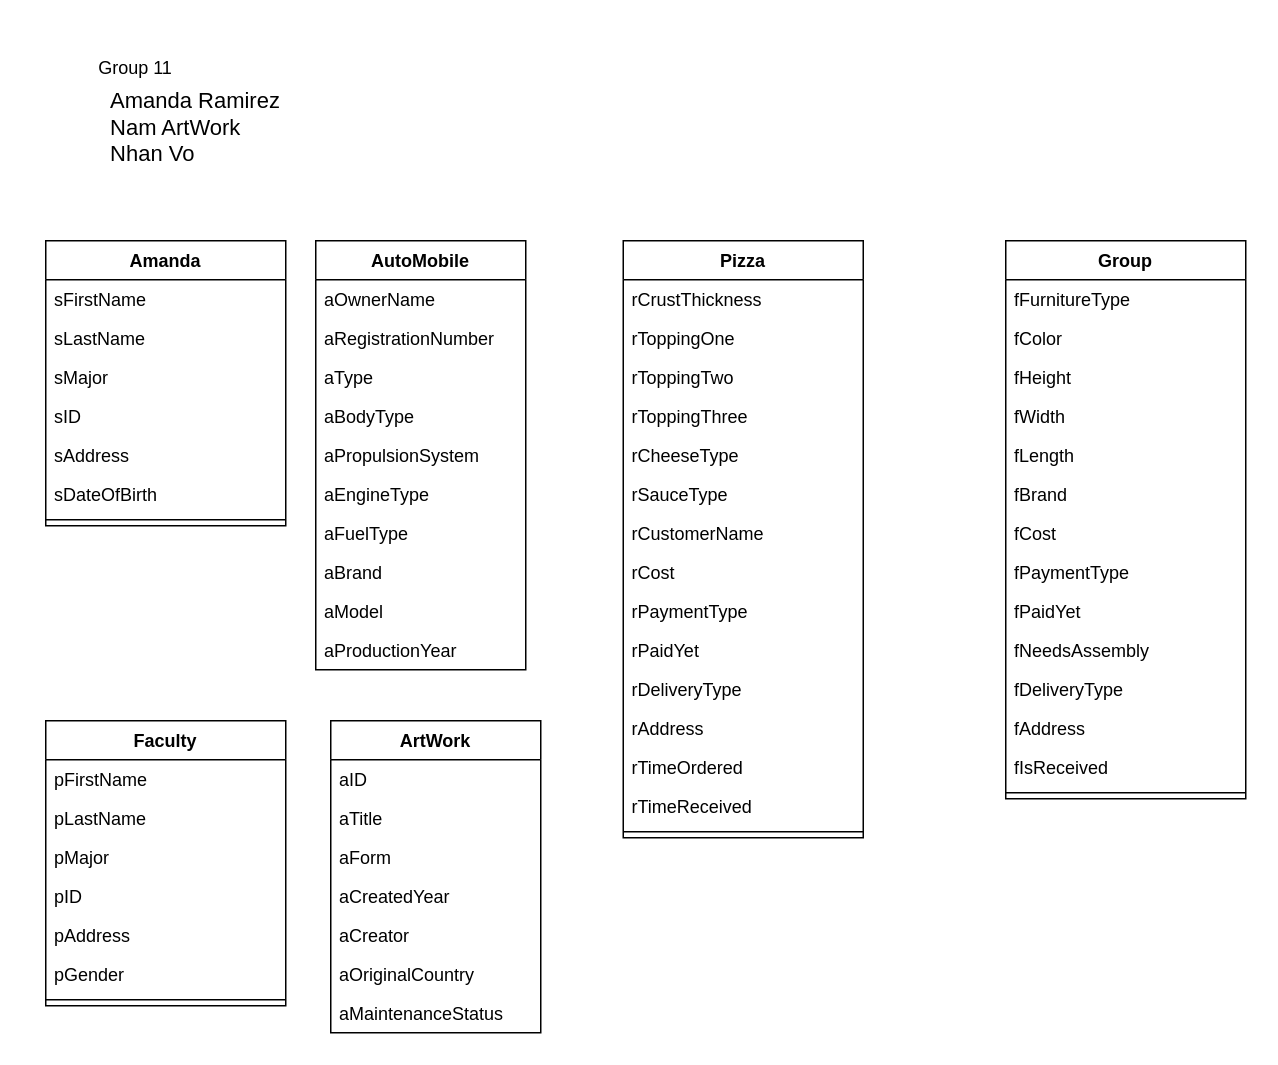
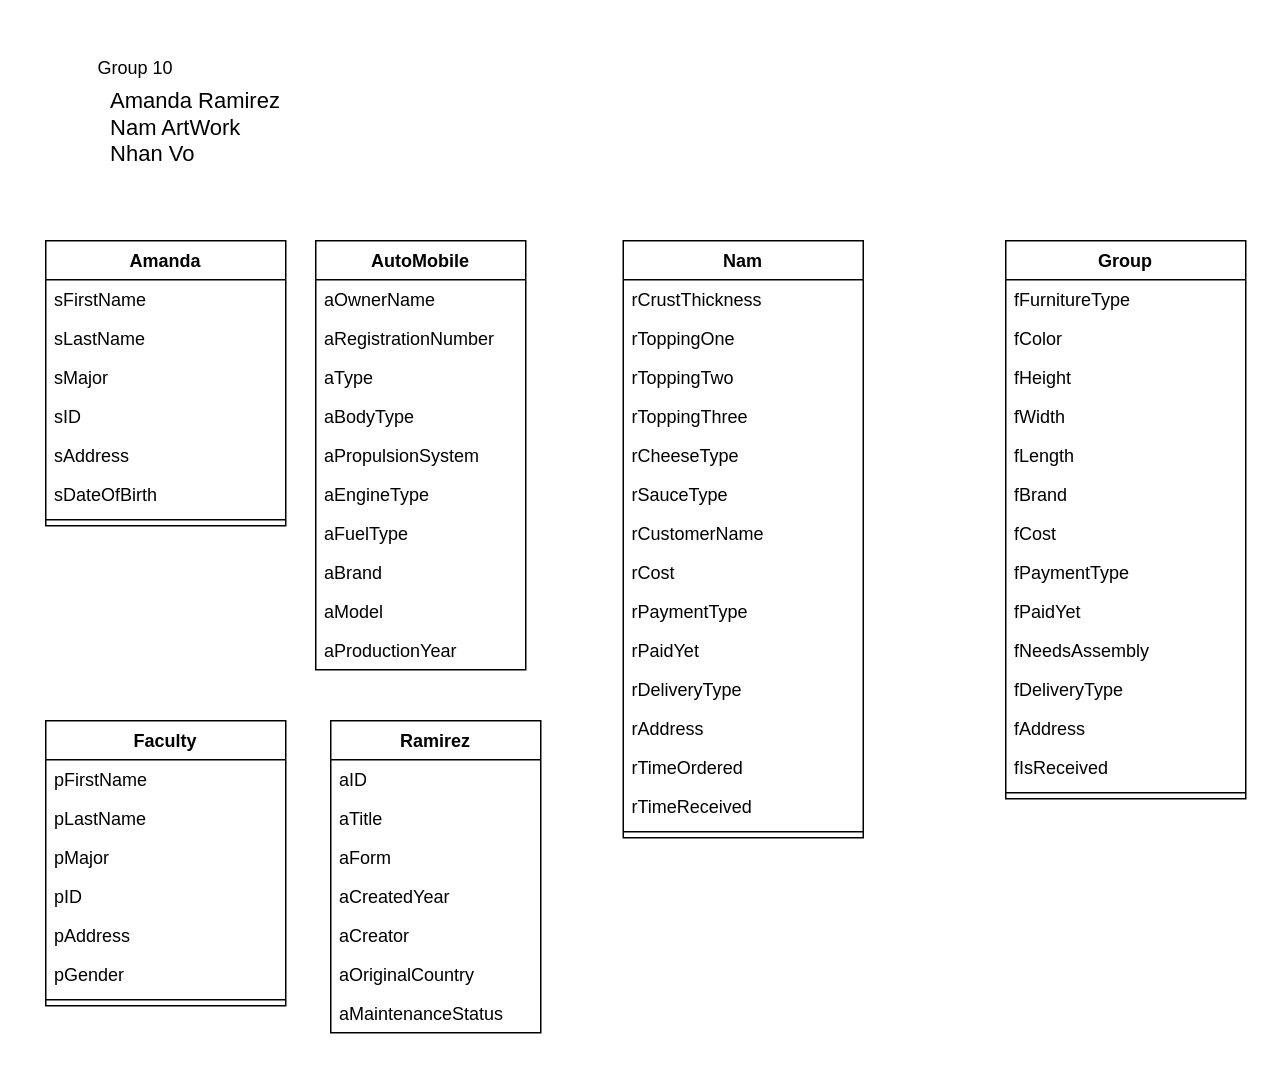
  <mxCell id="0" />
  <mxCell id="1" parent="0" />
  <mxCell id="2" value="Amanda" style="swimlane;fontStyle=1;align=center;verticalAlign=top;childLayout=stackLayout;horizontal=1;startSize=26;horizontalStack=0;resizeParent=1;resizeParentMax=0;resizeLast=0;collapsible=1;marginBottom=0;" vertex="1" parent="1"><mxGeometry x="30" y="160" width="160" height="190" as="geometry" /></mxCell>
  <mxCell id="3" value="sFirstName" style="text;strokeColor=none;fillColor=none;align=left;verticalAlign=top;spacingLeft=4;spacingRight=4;overflow=hidden;rotatable=0;points=[[0,0.5],[1,0.5]];portConstraint=eastwest;" vertex="1" parent="2"><mxGeometry y="26" width="160" height="26" as="geometry" /></mxCell>
  <mxCell id="4" value="sLastName" style="text;strokeColor=none;fillColor=none;align=left;verticalAlign=top;spacingLeft=4;spacingRight=4;overflow=hidden;rotatable=0;points=[[0,0.5],[1,0.5]];portConstraint=eastwest;" vertex="1" parent="2"><mxGeometry y="52" width="160" height="26" as="geometry" /></mxCell>
  <mxCell id="5" value="sMajor" style="text;strokeColor=none;fillColor=none;align=left;verticalAlign=top;spacingLeft=4;spacingRight=4;overflow=hidden;rotatable=0;points=[[0,0.5],[1,0.5]];portConstraint=eastwest;" vertex="1" parent="2"><mxGeometry y="78" width="160" height="26" as="geometry" /></mxCell>
  <mxCell id="6" value="sID" style="text;strokeColor=none;fillColor=none;align=left;verticalAlign=top;spacingLeft=4;spacingRight=4;overflow=hidden;rotatable=0;points=[[0,0.5],[1,0.5]];portConstraint=eastwest;" vertex="1" parent="2"><mxGeometry y="104" width="160" height="26" as="geometry" /></mxCell>
  <mxCell id="7" value="sAddress" style="text;strokeColor=none;fillColor=none;align=left;verticalAlign=top;spacingLeft=4;spacingRight=4;overflow=hidden;rotatable=0;points=[[0,0.5],[1,0.5]];portConstraint=eastwest;" vertex="1" parent="2"><mxGeometry y="130" width="160" height="26" as="geometry" /></mxCell>
  <mxCell id="8" value="sDateOfBirth" style="text;strokeColor=none;fillColor=none;align=left;verticalAlign=top;spacingLeft=4;spacingRight=4;overflow=hidden;rotatable=0;points=[[0,0.5],[1,0.5]];portConstraint=eastwest;" vertex="1" parent="2"><mxGeometry y="156" width="160" height="26" as="geometry" /></mxCell>
  <mxCell id="9" value="" style="line;strokeWidth=1;fillColor=none;align=left;verticalAlign=middle;spacingTop=-1;spacingLeft=3;spacingRight=3;rotatable=0;labelPosition=right;points=[];portConstraint=eastwest;" vertex="1" parent="2"><mxGeometry y="182" width="160" height="8" as="geometry" /></mxCell>
  <mxCell id="10" value="AutoMobile" style="swimlane;fontStyle=1;childLayout=stackLayout;horizontal=1;startSize=26;fillColor=none;horizontalStack=0;resizeParent=1;resizeParentMax=0;resizeLast=0;collapsible=1;marginBottom=0;" vertex="1" parent="1"><mxGeometry x="210" y="160" width="140" height="286" as="geometry" /></mxCell>
  <mxCell id="11" value="aOwnerName" style="text;strokeColor=none;fillColor=none;align=left;verticalAlign=top;spacingLeft=4;spacingRight=4;overflow=hidden;rotatable=0;points=[[0,0.5],[1,0.5]];portConstraint=eastwest;" vertex="1" parent="10"><mxGeometry y="26" width="140" height="26" as="geometry" /></mxCell>
  <mxCell id="12" value="aRegistrationNumber" style="text;strokeColor=none;fillColor=none;align=left;verticalAlign=top;spacingLeft=4;spacingRight=4;overflow=hidden;rotatable=0;points=[[0,0.5],[1,0.5]];portConstraint=eastwest;" vertex="1" parent="10"><mxGeometry y="52" width="140" height="26" as="geometry" /></mxCell>
  <mxCell id="13" value="aType" style="text;strokeColor=none;fillColor=none;align=left;verticalAlign=top;spacingLeft=4;spacingRight=4;overflow=hidden;rotatable=0;points=[[0,0.5],[1,0.5]];portConstraint=eastwest;" vertex="1" parent="10"><mxGeometry y="78" width="140" height="26" as="geometry" /></mxCell>
  <mxCell id="14" value="aBodyType" style="text;strokeColor=none;fillColor=none;align=left;verticalAlign=top;spacingLeft=4;spacingRight=4;overflow=hidden;rotatable=0;points=[[0,0.5],[1,0.5]];portConstraint=eastwest;" vertex="1" parent="10"><mxGeometry y="104" width="140" height="26" as="geometry" /></mxCell>
  <mxCell id="15" value="aPropulsionSystem" style="text;strokeColor=none;fillColor=none;align=left;verticalAlign=top;spacingLeft=4;spacingRight=4;overflow=hidden;rotatable=0;points=[[0,0.5],[1,0.5]];portConstraint=eastwest;" vertex="1" parent="10"><mxGeometry y="130" width="140" height="26" as="geometry" /></mxCell>
  <mxCell id="16" value="aEngineType" style="text;strokeColor=none;fillColor=none;align=left;verticalAlign=top;spacingLeft=4;spacingRight=4;overflow=hidden;rotatable=0;points=[[0,0.5],[1,0.5]];portConstraint=eastwest;" vertex="1" parent="10"><mxGeometry y="156" width="140" height="26" as="geometry" /></mxCell>
  <mxCell id="17" value="aFuelType" style="text;strokeColor=none;fillColor=none;align=left;verticalAlign=top;spacingLeft=4;spacingRight=4;overflow=hidden;rotatable=0;points=[[0,0.5],[1,0.5]];portConstraint=eastwest;" vertex="1" parent="10"><mxGeometry y="182" width="140" height="26" as="geometry" /></mxCell>
  <mxCell id="18" value="aBrand" style="text;strokeColor=none;fillColor=none;align=left;verticalAlign=top;spacingLeft=4;spacingRight=4;overflow=hidden;rotatable=0;points=[[0,0.5],[1,0.5]];portConstraint=eastwest;" vertex="1" parent="10"><mxGeometry y="208" width="140" height="26" as="geometry" /></mxCell>
  <mxCell id="19" value="aModel" style="text;strokeColor=none;fillColor=none;align=left;verticalAlign=top;spacingLeft=4;spacingRight=4;overflow=hidden;rotatable=0;points=[[0,0.5],[1,0.5]];portConstraint=eastwest;" vertex="1" parent="10"><mxGeometry y="234" width="140" height="26" as="geometry" /></mxCell>
  <mxCell id="20" value="aProductionYear" style="text;strokeColor=none;fillColor=none;align=left;verticalAlign=top;spacingLeft=4;spacingRight=4;overflow=hidden;rotatable=0;points=[[0,0.5],[1,0.5]];portConstraint=eastwest;" vertex="1" parent="10"><mxGeometry y="260" width="140" height="26" as="geometry" /></mxCell>
  <mxCell id="21" value="Faculty" style="swimlane;fontStyle=1;align=center;verticalAlign=top;childLayout=stackLayout;horizontal=1;startSize=26;horizontalStack=0;resizeParent=1;resizeParentMax=0;resizeLast=0;collapsible=1;marginBottom=0;" vertex="1" parent="1"><mxGeometry x="30" y="480" width="160" height="190" as="geometry" /></mxCell>
  <mxCell id="22" value="pFirstName" style="text;strokeColor=none;fillColor=none;align=left;verticalAlign=top;spacingLeft=4;spacingRight=4;overflow=hidden;rotatable=0;points=[[0,0.5],[1,0.5]];portConstraint=eastwest;" vertex="1" parent="21"><mxGeometry y="26" width="160" height="26" as="geometry" /></mxCell>
  <mxCell id="23" value="pLastName" style="text;strokeColor=none;fillColor=none;align=left;verticalAlign=top;spacingLeft=4;spacingRight=4;overflow=hidden;rotatable=0;points=[[0,0.5],[1,0.5]];portConstraint=eastwest;" vertex="1" parent="21"><mxGeometry y="52" width="160" height="26" as="geometry" /></mxCell>
  <mxCell id="24" value="pMajor" style="text;strokeColor=none;fillColor=none;align=left;verticalAlign=top;spacingLeft=4;spacingRight=4;overflow=hidden;rotatable=0;points=[[0,0.5],[1,0.5]];portConstraint=eastwest;" vertex="1" parent="21"><mxGeometry y="78" width="160" height="26" as="geometry" /></mxCell>
  <mxCell id="25" value="pID" style="text;strokeColor=none;fillColor=none;align=left;verticalAlign=top;spacingLeft=4;spacingRight=4;overflow=hidden;rotatable=0;points=[[0,0.5],[1,0.5]];portConstraint=eastwest;" vertex="1" parent="21"><mxGeometry y="104" width="160" height="26" as="geometry" /></mxCell>
  <mxCell id="26" value="pAddress" style="text;strokeColor=none;fillColor=none;align=left;verticalAlign=top;spacingLeft=4;spacingRight=4;overflow=hidden;rotatable=0;points=[[0,0.5],[1,0.5]];portConstraint=eastwest;" vertex="1" parent="21"><mxGeometry y="130" width="160" height="26" as="geometry" /></mxCell>
  <mxCell id="27" value="pGender" style="text;strokeColor=none;fillColor=none;align=left;verticalAlign=top;spacingLeft=4;spacingRight=4;overflow=hidden;rotatable=0;points=[[0,0.5],[1,0.5]];portConstraint=eastwest;" vertex="1" parent="21"><mxGeometry y="156" width="160" height="26" as="geometry" /></mxCell>
  <mxCell id="28" value="" style="line;strokeWidth=1;fillColor=none;align=left;verticalAlign=middle;spacingTop=-1;spacingLeft=3;spacingRight=3;rotatable=0;labelPosition=right;points=[];portConstraint=eastwest;" vertex="1" parent="21"><mxGeometry y="182" width="160" height="8" as="geometry" /></mxCell>
- <mxCell id="29" value="Pizza" style="swimlane;fontStyle=1;align=center;verticalAlign=top;childLayout=stackLayout;horizontal=1;startSize=26;horizontalStack=0;resizeParent=1;resizeParentMax=0;resizeLast=0;collapsible=1;marginBottom=0;" vertex="1" parent="1"><mxGeometry x="415" y="160" width="160" height="398" as="geometry" /></mxCell>
+ <mxCell id="29" value="Nam" style="swimlane;fontStyle=1;align=center;verticalAlign=top;childLayout=stackLayout;horizontal=1;startSize=26;horizontalStack=0;resizeParent=1;resizeParentMax=0;resizeLast=0;collapsible=1;marginBottom=0;" vertex="1" parent="1"><mxGeometry x="415" y="160" width="160" height="398" as="geometry" /></mxCell>
  <mxCell id="30" value="rCrustThickness" style="text;strokeColor=none;fillColor=none;align=left;verticalAlign=top;spacingLeft=4;spacingRight=4;overflow=hidden;rotatable=0;points=[[0,0.5],[1,0.5]];portConstraint=eastwest;" vertex="1" parent="29"><mxGeometry y="26" width="160" height="26" as="geometry" /></mxCell>
  <mxCell id="31" value="rToppingOne" style="text;strokeColor=none;fillColor=none;align=left;verticalAlign=top;spacingLeft=4;spacingRight=4;overflow=hidden;rotatable=0;points=[[0,0.5],[1,0.5]];portConstraint=eastwest;" vertex="1" parent="29"><mxGeometry y="52" width="160" height="26" as="geometry" /></mxCell>
  <mxCell id="32" value="rToppingTwo" style="text;strokeColor=none;fillColor=none;align=left;verticalAlign=top;spacingLeft=4;spacingRight=4;overflow=hidden;rotatable=0;points=[[0,0.5],[1,0.5]];portConstraint=eastwest;" vertex="1" parent="29"><mxGeometry y="78" width="160" height="26" as="geometry" /></mxCell>
  <mxCell id="33" value="rToppingThree" style="text;strokeColor=none;fillColor=none;align=left;verticalAlign=top;spacingLeft=4;spacingRight=4;overflow=hidden;rotatable=0;points=[[0,0.5],[1,0.5]];portConstraint=eastwest;" vertex="1" parent="29"><mxGeometry y="104" width="160" height="26" as="geometry" /></mxCell>
  <mxCell id="34" value="rCheeseType" style="text;strokeColor=none;fillColor=none;align=left;verticalAlign=top;spacingLeft=4;spacingRight=4;overflow=hidden;rotatable=0;points=[[0,0.5],[1,0.5]];portConstraint=eastwest;" vertex="1" parent="29"><mxGeometry y="130" width="160" height="26" as="geometry" /></mxCell>
  <mxCell id="35" value="rSauceType" style="text;strokeColor=none;fillColor=none;align=left;verticalAlign=top;spacingLeft=4;spacingRight=4;overflow=hidden;rotatable=0;points=[[0,0.5],[1,0.5]];portConstraint=eastwest;" vertex="1" parent="29"><mxGeometry y="156" width="160" height="26" as="geometry" /></mxCell>
  <mxCell id="36" value="rCustomerName" style="text;strokeColor=none;fillColor=none;align=left;verticalAlign=top;spacingLeft=4;spacingRight=4;overflow=hidden;rotatable=0;points=[[0,0.5],[1,0.5]];portConstraint=eastwest;" vertex="1" parent="29"><mxGeometry y="182" width="160" height="26" as="geometry" /></mxCell>
  <mxCell id="37" value="rCost" style="text;strokeColor=none;fillColor=none;align=left;verticalAlign=top;spacingLeft=4;spacingRight=4;overflow=hidden;rotatable=0;points=[[0,0.5],[1,0.5]];portConstraint=eastwest;" vertex="1" parent="29"><mxGeometry y="208" width="160" height="26" as="geometry" /></mxCell>
  <mxCell id="38" value="rPaymentType" style="text;strokeColor=none;fillColor=none;align=left;verticalAlign=top;spacingLeft=4;spacingRight=4;overflow=hidden;rotatable=0;points=[[0,0.5],[1,0.5]];portConstraint=eastwest;" vertex="1" parent="29"><mxGeometry y="234" width="160" height="26" as="geometry" /></mxCell>
  <mxCell id="39" value="rPaidYet" style="text;strokeColor=none;fillColor=none;align=left;verticalAlign=top;spacingLeft=4;spacingRight=4;overflow=hidden;rotatable=0;points=[[0,0.5],[1,0.5]];portConstraint=eastwest;" vertex="1" parent="29"><mxGeometry y="260" width="160" height="26" as="geometry" /></mxCell>
  <mxCell id="40" value="rDeliveryType" style="text;strokeColor=none;fillColor=none;align=left;verticalAlign=top;spacingLeft=4;spacingRight=4;overflow=hidden;rotatable=0;points=[[0,0.5],[1,0.5]];portConstraint=eastwest;" vertex="1" parent="29"><mxGeometry y="286" width="160" height="26" as="geometry" /></mxCell>
  <mxCell id="41" value="rAddress" style="text;strokeColor=none;fillColor=none;align=left;verticalAlign=top;spacingLeft=4;spacingRight=4;overflow=hidden;rotatable=0;points=[[0,0.5],[1,0.5]];portConstraint=eastwest;" vertex="1" parent="29"><mxGeometry y="312" width="160" height="26" as="geometry" /></mxCell>
  <mxCell id="42" value="rTimeOrdered" style="text;strokeColor=none;fillColor=none;align=left;verticalAlign=top;spacingLeft=4;spacingRight=4;overflow=hidden;rotatable=0;points=[[0,0.5],[1,0.5]];portConstraint=eastwest;" vertex="1" parent="29"><mxGeometry y="338" width="160" height="26" as="geometry" /></mxCell>
  <mxCell id="43" value="rTimeReceived" style="text;strokeColor=none;fillColor=none;align=left;verticalAlign=top;spacingLeft=4;spacingRight=4;overflow=hidden;rotatable=0;points=[[0,0.5],[1,0.5]];portConstraint=eastwest;" vertex="1" parent="29"><mxGeometry y="364" width="160" height="26" as="geometry" /></mxCell>
  <mxCell id="44" value="" style="line;strokeWidth=1;fillColor=none;align=left;verticalAlign=middle;spacingTop=-1;spacingLeft=3;spacingRight=3;rotatable=0;labelPosition=right;points=[];portConstraint=eastwest;" vertex="1" parent="29"><mxGeometry y="390" width="160" height="8" as="geometry" /></mxCell>
- <mxCell id="45" value="Group 11" style="text;html=1;strokeColor=none;fillColor=none;align=center;verticalAlign=middle;whiteSpace=wrap;rounded=0;" vertex="1" parent="1"><mxGeometry x="20" y="20" width="140" height="50" as="geometry" /></mxCell>
+ <mxCell id="45" value="Group 10" style="text;html=1;strokeColor=none;fillColor=none;align=center;verticalAlign=middle;whiteSpace=wrap;rounded=0;" vertex="1" parent="1"><mxGeometry x="20" y="20" width="140" height="50" as="geometry" /></mxCell>
  <mxCell id="46" value="Group" style="swimlane;fontStyle=1;align=center;verticalAlign=top;childLayout=stackLayout;horizontal=1;startSize=26;horizontalStack=0;resizeParent=1;resizeParentMax=0;resizeLast=0;collapsible=1;marginBottom=0;" vertex="1" parent="1"><mxGeometry x="670" y="160" width="160" height="372" as="geometry" /></mxCell>
  <mxCell id="47" value="fFurnitureType" style="text;strokeColor=none;fillColor=none;align=left;verticalAlign=top;spacingLeft=4;spacingRight=4;overflow=hidden;rotatable=0;points=[[0,0.5],[1,0.5]];portConstraint=eastwest;" vertex="1" parent="46"><mxGeometry y="26" width="160" height="26" as="geometry" /></mxCell>
  <mxCell id="48" value="fColor" style="text;strokeColor=none;fillColor=none;align=left;verticalAlign=top;spacingLeft=4;spacingRight=4;overflow=hidden;rotatable=0;points=[[0,0.5],[1,0.5]];portConstraint=eastwest;" vertex="1" parent="46"><mxGeometry y="52" width="160" height="26" as="geometry" /></mxCell>
  <mxCell id="49" value="fHeight" style="text;strokeColor=none;fillColor=none;align=left;verticalAlign=top;spacingLeft=4;spacingRight=4;overflow=hidden;rotatable=0;points=[[0,0.5],[1,0.5]];portConstraint=eastwest;" vertex="1" parent="46"><mxGeometry y="78" width="160" height="26" as="geometry" /></mxCell>
  <mxCell id="50" value="fWidth" style="text;strokeColor=none;fillColor=none;align=left;verticalAlign=top;spacingLeft=4;spacingRight=4;overflow=hidden;rotatable=0;points=[[0,0.5],[1,0.5]];portConstraint=eastwest;" vertex="1" parent="46"><mxGeometry y="104" width="160" height="26" as="geometry" /></mxCell>
  <mxCell id="51" value="fLength" style="text;strokeColor=none;fillColor=none;align=left;verticalAlign=top;spacingLeft=4;spacingRight=4;overflow=hidden;rotatable=0;points=[[0,0.5],[1,0.5]];portConstraint=eastwest;" vertex="1" parent="46"><mxGeometry y="130" width="160" height="26" as="geometry" /></mxCell>
  <mxCell id="52" value="fBrand" style="text;strokeColor=none;fillColor=none;align=left;verticalAlign=top;spacingLeft=4;spacingRight=4;overflow=hidden;rotatable=0;points=[[0,0.5],[1,0.5]];portConstraint=eastwest;" vertex="1" parent="46"><mxGeometry y="156" width="160" height="26" as="geometry" /></mxCell>
  <mxCell id="53" value="fCost" style="text;strokeColor=none;fillColor=none;align=left;verticalAlign=top;spacingLeft=4;spacingRight=4;overflow=hidden;rotatable=0;points=[[0,0.5],[1,0.5]];portConstraint=eastwest;" vertex="1" parent="46"><mxGeometry y="182" width="160" height="26" as="geometry" /></mxCell>
  <mxCell id="54" value="fPaymentType" style="text;strokeColor=none;fillColor=none;align=left;verticalAlign=top;spacingLeft=4;spacingRight=4;overflow=hidden;rotatable=0;points=[[0,0.5],[1,0.5]];portConstraint=eastwest;" vertex="1" parent="46"><mxGeometry y="208" width="160" height="26" as="geometry" /></mxCell>
  <mxCell id="55" value="fPaidYet" style="text;strokeColor=none;fillColor=none;align=left;verticalAlign=top;spacingLeft=4;spacingRight=4;overflow=hidden;rotatable=0;points=[[0,0.5],[1,0.5]];portConstraint=eastwest;" vertex="1" parent="46"><mxGeometry y="234" width="160" height="26" as="geometry" /></mxCell>
  <mxCell id="56" value="fNeedsAssembly" style="text;strokeColor=none;fillColor=none;align=left;verticalAlign=top;spacingLeft=4;spacingRight=4;overflow=hidden;rotatable=0;points=[[0,0.5],[1,0.5]];portConstraint=eastwest;" vertex="1" parent="46"><mxGeometry y="260" width="160" height="26" as="geometry" /></mxCell>
  <mxCell id="57" value="fDeliveryType" style="text;strokeColor=none;fillColor=none;align=left;verticalAlign=top;spacingLeft=4;spacingRight=4;overflow=hidden;rotatable=0;points=[[0,0.5],[1,0.5]];portConstraint=eastwest;" vertex="1" parent="46"><mxGeometry y="286" width="160" height="26" as="geometry" /></mxCell>
  <mxCell id="58" value="fAddress" style="text;strokeColor=none;fillColor=none;align=left;verticalAlign=top;spacingLeft=4;spacingRight=4;overflow=hidden;rotatable=0;points=[[0,0.5],[1,0.5]];portConstraint=eastwest;" vertex="1" parent="46"><mxGeometry y="312" width="160" height="26" as="geometry" /></mxCell>
  <mxCell id="59" value="fIsReceived" style="text;strokeColor=none;fillColor=none;align=left;verticalAlign=top;spacingLeft=4;spacingRight=4;overflow=hidden;rotatable=0;points=[[0,0.5],[1,0.5]];portConstraint=eastwest;" vertex="1" parent="46"><mxGeometry y="338" width="160" height="26" as="geometry" /></mxCell>
  <mxCell id="60" value="" style="line;strokeWidth=1;fillColor=none;align=left;verticalAlign=middle;spacingTop=-1;spacingLeft=3;spacingRight=3;rotatable=0;labelPosition=right;points=[];portConstraint=eastwest;" vertex="1" parent="46"><mxGeometry y="364" width="160" height="8" as="geometry" /></mxCell>
  <mxCell id="61" value="&lt;span id=&quot;docs-internal-guid-ba570e27-7fff-c984-1f1b-dee6c9ee83e6&quot;&gt;&lt;span style=&quot;font-size: 11pt ; font-family: &amp;#34;calibri&amp;#34; , sans-serif ; background-color: transparent ; vertical-align: baseline&quot;&gt;Amanda Ramirez&lt;br&gt;&lt;div style=&quot;text-align: left&quot;&gt;&lt;span style=&quot;background-color: transparent ; font-size: 11pt&quot;&gt;Nam ArtWork&lt;/span&gt;&lt;/div&gt;&lt;div style=&quot;text-align: left&quot;&gt;&lt;span style=&quot;background-color: transparent ; font-size: 11pt&quot;&gt;Nhan Vo&lt;/span&gt;&lt;/div&gt;&lt;/span&gt;&lt;/span&gt;" style="text;html=1;strokeColor=none;fillColor=none;align=center;verticalAlign=middle;whiteSpace=wrap;rounded=0;" vertex="1" parent="1"><mxGeometry x="40" y="60" width="180" height="50" as="geometry" /></mxCell>
- <mxCell id="62" value="ArtWork" style="swimlane;fontStyle=1;childLayout=stackLayout;horizontal=1;startSize=26;fillColor=none;horizontalStack=0;resizeParent=1;resizeParentMax=0;resizeLast=0;collapsible=1;marginBottom=0;" vertex="1" parent="1"><mxGeometry x="220" y="480" width="140" height="208" as="geometry" /></mxCell>
+ <mxCell id="62" value="Ramirez" style="swimlane;fontStyle=1;childLayout=stackLayout;horizontal=1;startSize=26;fillColor=none;horizontalStack=0;resizeParent=1;resizeParentMax=0;resizeLast=0;collapsible=1;marginBottom=0;" vertex="1" parent="1"><mxGeometry x="220" y="480" width="140" height="208" as="geometry" /></mxCell>
  <mxCell id="63" value="aID" style="text;strokeColor=none;fillColor=none;align=left;verticalAlign=top;spacingLeft=4;spacingRight=4;overflow=hidden;rotatable=0;points=[[0,0.5],[1,0.5]];portConstraint=eastwest;" vertex="1" parent="62"><mxGeometry y="26" width="140" height="26" as="geometry" /></mxCell>
  <mxCell id="64" value="aTitle" style="text;strokeColor=none;fillColor=none;align=left;verticalAlign=top;spacingLeft=4;spacingRight=4;overflow=hidden;rotatable=0;points=[[0,0.5],[1,0.5]];portConstraint=eastwest;" vertex="1" parent="62"><mxGeometry y="52" width="140" height="26" as="geometry" /></mxCell>
  <mxCell id="65" value="aForm" style="text;strokeColor=none;fillColor=none;align=left;verticalAlign=top;spacingLeft=4;spacingRight=4;overflow=hidden;rotatable=0;points=[[0,0.5],[1,0.5]];portConstraint=eastwest;" vertex="1" parent="62"><mxGeometry y="78" width="140" height="26" as="geometry" /></mxCell>
  <mxCell id="66" value="aCreatedYear" style="text;strokeColor=none;fillColor=none;align=left;verticalAlign=top;spacingLeft=4;spacingRight=4;overflow=hidden;rotatable=0;points=[[0,0.5],[1,0.5]];portConstraint=eastwest;" vertex="1" parent="62"><mxGeometry y="104" width="140" height="26" as="geometry" /></mxCell>
  <mxCell id="67" value="aCreator" style="text;strokeColor=none;fillColor=none;align=left;verticalAlign=top;spacingLeft=4;spacingRight=4;overflow=hidden;rotatable=0;points=[[0,0.5],[1,0.5]];portConstraint=eastwest;" vertex="1" parent="62"><mxGeometry y="130" width="140" height="26" as="geometry" /></mxCell>
  <mxCell id="68" value="aOriginalCountry" style="text;strokeColor=none;fillColor=none;align=left;verticalAlign=top;spacingLeft=4;spacingRight=4;overflow=hidden;rotatable=0;points=[[0,0.5],[1,0.5]];portConstraint=eastwest;" vertex="1" parent="62"><mxGeometry y="156" width="140" height="26" as="geometry" /></mxCell>
  <mxCell id="69" value="aMaintenanceStatus" style="text;strokeColor=none;fillColor=none;align=left;verticalAlign=top;spacingLeft=4;spacingRight=4;overflow=hidden;rotatable=0;points=[[0,0.5],[1,0.5]];portConstraint=eastwest;" vertex="1" parent="62"><mxGeometry y="182" width="140" height="26" as="geometry" /></mxCell>
